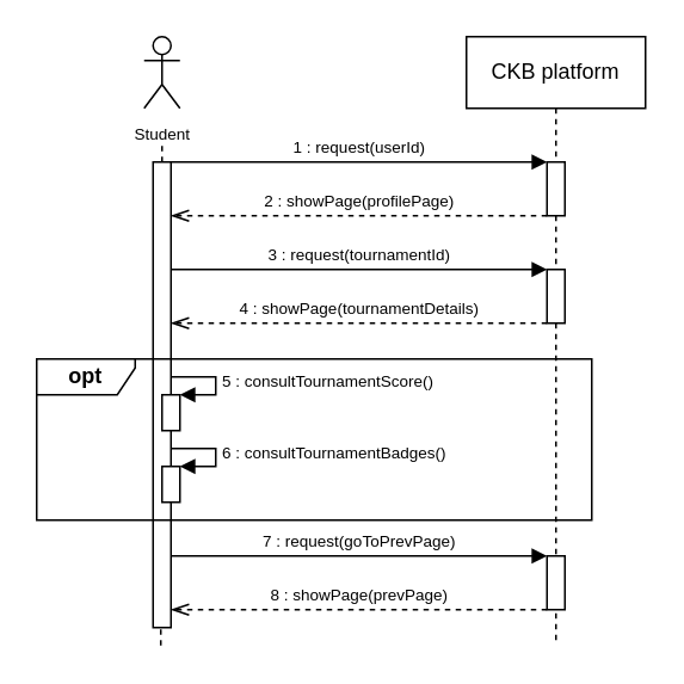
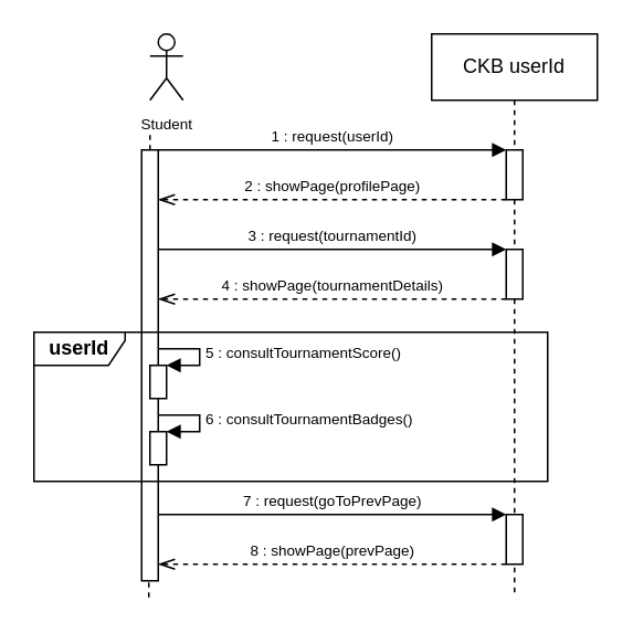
  <mxCell id="0" />
  <mxCell id="1" parent="0" />
  <mxCell id="2" value="" style="html=1;points=[];perimeter=orthogonalPerimeter;outlineConnect=0;targetShapes=umlLifeline;portConstraint=eastwest;newEdgeStyle={&quot;edgeStyle&quot;:&quot;elbowEdgeStyle&quot;,&quot;elbow&quot;:&quot;vertical&quot;,&quot;curved&quot;:0,&quot;rounded&quot;:0};" vertex="1" parent="1"><mxGeometry x="85" y="90" width="10" height="260" as="geometry" /></mxCell>
- <mxCell id="3" value="CKB platform" style="shape=umlLifeline;perimeter=lifelinePerimeter;whiteSpace=wrap;html=1;container=0;dropTarget=0;collapsible=0;recursiveResize=0;outlineConnect=0;portConstraint=eastwest;newEdgeStyle={&quot;edgeStyle&quot;:&quot;elbowEdgeStyle&quot;,&quot;elbow&quot;:&quot;vertical&quot;,&quot;curved&quot;:0,&quot;rounded&quot;:0};" vertex="1" parent="1"><mxGeometry x="260" y="20" width="100" height="340" as="geometry" /></mxCell>
+ <mxCell id="3" value="CKB userId" style="shape=umlLifeline;perimeter=lifelinePerimeter;whiteSpace=wrap;html=1;container=0;dropTarget=0;collapsible=0;recursiveResize=0;outlineConnect=0;portConstraint=eastwest;newEdgeStyle={&quot;edgeStyle&quot;:&quot;elbowEdgeStyle&quot;,&quot;elbow&quot;:&quot;vertical&quot;,&quot;curved&quot;:0,&quot;rounded&quot;:0};" vertex="1" parent="1"><mxGeometry x="260" y="20" width="100" height="340" as="geometry" /></mxCell>
  <mxCell id="4" value="" style="html=1;points=[];perimeter=orthogonalPerimeter;outlineConnect=0;targetShapes=umlLifeline;portConstraint=eastwest;newEdgeStyle={&quot;edgeStyle&quot;:&quot;elbowEdgeStyle&quot;,&quot;elbow&quot;:&quot;vertical&quot;,&quot;curved&quot;:0,&quot;rounded&quot;:0};" vertex="1" parent="3"><mxGeometry x="45" y="70" width="10" height="30" as="geometry" /></mxCell>
  <mxCell id="5" value="&lt;font style=&quot;font-size: 9px;&quot;&gt;1 : request(userId)&lt;/font&gt;" style="html=1;verticalAlign=bottom;endArrow=block;edgeStyle=elbowEdgeStyle;elbow=horizontal;curved=0;rounded=0;" edge="1" parent="3" target="4"><mxGeometry relative="1" as="geometry"><mxPoint x="-165" y="70" as="sourcePoint" /><Array as="points"><mxPoint x="-50" y="70" /></Array><mxPoint x="35" y="70" as="targetPoint" /></mxGeometry></mxCell>
  <mxCell id="6" value="&lt;font style=&quot;font-size: 9px;&quot;&gt;2 : showPage(profilePage)&lt;/font&gt;" style="html=1;verticalAlign=bottom;endArrow=openThin;dashed=1;endSize=8;edgeStyle=elbowEdgeStyle;elbow=vertical;curved=0;rounded=0;endFill=0;" edge="1" parent="3" source="4"><mxGeometry relative="1" as="geometry"><mxPoint x="-165" y="100" as="targetPoint" /><Array as="points"><mxPoint x="-75" y="100" /></Array><mxPoint y="100" as="sourcePoint" /></mxGeometry></mxCell>
  <mxCell id="7" value="" style="html=1;points=[];perimeter=orthogonalPerimeter;outlineConnect=0;targetShapes=umlLifeline;portConstraint=eastwest;newEdgeStyle={&quot;edgeStyle&quot;:&quot;elbowEdgeStyle&quot;,&quot;elbow&quot;:&quot;vertical&quot;,&quot;curved&quot;:0,&quot;rounded&quot;:0};" vertex="1" parent="3"><mxGeometry x="45" y="130" width="10" height="30" as="geometry" /></mxCell>
  <mxCell id="8" value="&lt;font style=&quot;font-size: 9px;&quot;&gt;3 : request(tournamentId)&lt;/font&gt;" style="html=1;verticalAlign=bottom;endArrow=block;edgeStyle=elbowEdgeStyle;elbow=horizontal;curved=0;rounded=0;" edge="1" parent="3" target="7"><mxGeometry relative="1" as="geometry"><mxPoint x="-165" y="130" as="sourcePoint" /><Array as="points"><mxPoint x="-50" y="130" /></Array><mxPoint x="35" y="130" as="targetPoint" /></mxGeometry></mxCell>
  <mxCell id="9" value="&lt;font style=&quot;font-size: 9px;&quot;&gt;4 : showPage(tournamentDetails)&lt;/font&gt;" style="html=1;verticalAlign=bottom;endArrow=openThin;dashed=1;endSize=8;edgeStyle=elbowEdgeStyle;elbow=vertical;curved=0;rounded=0;endFill=0;" edge="1" parent="3" source="7"><mxGeometry relative="1" as="geometry"><mxPoint x="-165" y="160" as="targetPoint" /><Array as="points"><mxPoint x="-75" y="160" /></Array><mxPoint y="160" as="sourcePoint" /></mxGeometry></mxCell>
  <mxCell id="10" value="" style="html=1;points=[];perimeter=orthogonalPerimeter;outlineConnect=0;targetShapes=umlLifeline;portConstraint=eastwest;newEdgeStyle={&quot;edgeStyle&quot;:&quot;elbowEdgeStyle&quot;,&quot;elbow&quot;:&quot;vertical&quot;,&quot;curved&quot;:0,&quot;rounded&quot;:0};" vertex="1" parent="3"><mxGeometry x="45" y="290" width="10" height="30" as="geometry" /></mxCell>
  <mxCell id="11" value="&lt;font style=&quot;font-size: 9px;&quot;&gt;7 : request(goToPrevPage)&lt;/font&gt;" style="html=1;verticalAlign=bottom;endArrow=block;edgeStyle=elbowEdgeStyle;elbow=horizontal;curved=0;rounded=0;" edge="1" parent="3" target="10"><mxGeometry relative="1" as="geometry"><mxPoint x="-165" y="290" as="sourcePoint" /><Array as="points"><mxPoint x="-50" y="290" /></Array><mxPoint x="35" y="290" as="targetPoint" /></mxGeometry></mxCell>
  <mxCell id="12" value="&lt;font style=&quot;font-size: 9px;&quot;&gt;8 : showPage(prevPage)&lt;/font&gt;" style="html=1;verticalAlign=bottom;endArrow=openThin;dashed=1;endSize=8;edgeStyle=elbowEdgeStyle;elbow=vertical;curved=0;rounded=0;endFill=0;" edge="1" parent="3" source="10"><mxGeometry relative="1" as="geometry"><mxPoint x="-165" y="320" as="targetPoint" /><Array as="points"><mxPoint x="-75" y="320" /></Array><mxPoint y="320" as="sourcePoint" /></mxGeometry></mxCell>
- <mxCell id="13" value="&lt;font style=&quot;font-size: 9px;&quot;&gt;Student&lt;/font&gt;" style="shape=umlActor;verticalLabelPosition=bottom;verticalAlign=top;html=1;outlineConnect=0;" vertex="1" parent="1"><mxGeometry x="80" y="20" width="20" height="40" as="geometry" /></mxCell>
+ <mxCell id="13" value="&lt;font style=&quot;font-size: 9px;&quot;&gt;Student&lt;/font&gt;" style="shape=umlActor;verticalLabelPosition=bottom;verticalAlign=top;html=1;outlineConnect=0;" vertex="1" parent="1"><mxGeometry x="90" y="20" width="20" height="40" as="geometry" /></mxCell>
  <mxCell id="14" value="" style="endArrow=none;dashed=1;html=1;rounded=0;" edge="1" parent="1" source="2"><mxGeometry width="50" height="50" relative="1" as="geometry"><mxPoint x="90" y="330" as="sourcePoint" /><mxPoint x="90" y="80" as="targetPoint" /></mxGeometry></mxCell>
  <mxCell id="15" value="" style="html=1;points=[[0,0,0,0,5],[0,1,0,0,-5],[1,0,0,0,5],[1,1,0,0,-5]];perimeter=orthogonalPerimeter;outlineConnect=0;targetShapes=umlLifeline;portConstraint=eastwest;newEdgeStyle={&quot;curved&quot;:0,&quot;rounded&quot;:0};" vertex="1" parent="1"><mxGeometry x="90" y="220" width="10" height="20" as="geometry" /></mxCell>
  <mxCell id="16" value="5 : consultTournamentScore()" style="html=1;align=left;spacingLeft=2;endArrow=block;rounded=0;edgeStyle=orthogonalEdgeStyle;curved=0;rounded=0;fontSize=9;" edge="1" target="15" parent="1"><mxGeometry relative="1" as="geometry"><mxPoint x="95" y="210" as="sourcePoint" /><Array as="points"><mxPoint x="120" y="210" /><mxPoint x="120" y="220" /></Array></mxGeometry></mxCell>
- <mxCell id="17" value="&lt;b&gt;opt&lt;/b&gt;" style="shape=umlFrame;whiteSpace=wrap;html=1;pointerEvents=0;width=55;height=20;" vertex="1" parent="1"><mxGeometry x="20" y="200" width="310" height="90" as="geometry" /></mxCell>
+ <mxCell id="17" value="&lt;b&gt;userId&lt;/b&gt;" style="shape=umlFrame;whiteSpace=wrap;html=1;pointerEvents=0;width=55;height=20;" vertex="1" parent="1"><mxGeometry x="20" y="200" width="310" height="90" as="geometry" /></mxCell>
  <mxCell id="18" value="" style="html=1;points=[[0,0,0,0,5],[0,1,0,0,-5],[1,0,0,0,5],[1,1,0,0,-5]];perimeter=orthogonalPerimeter;outlineConnect=0;targetShapes=umlLifeline;portConstraint=eastwest;newEdgeStyle={&quot;curved&quot;:0,&quot;rounded&quot;:0};" vertex="1" parent="1"><mxGeometry x="90" y="260" width="10" height="20" as="geometry" /></mxCell>
  <mxCell id="19" value="6 : consultTournamentBadges()" style="html=1;align=left;spacingLeft=2;endArrow=block;rounded=0;edgeStyle=orthogonalEdgeStyle;curved=0;rounded=0;fontSize=9;" edge="1" parent="1" target="18"><mxGeometry relative="1" as="geometry"><mxPoint x="95" y="250" as="sourcePoint" /><Array as="points"><mxPoint x="120" y="250" /><mxPoint x="120" y="260" /></Array></mxGeometry></mxCell>
  <mxCell id="20" value="" style="endArrow=none;dashed=1;html=1;rounded=0;" edge="1" parent="1"><mxGeometry width="50" height="50" relative="1" as="geometry"><mxPoint x="89.31" y="360" as="sourcePoint" /><mxPoint x="89.31" y="350" as="targetPoint" /></mxGeometry></mxCell>
